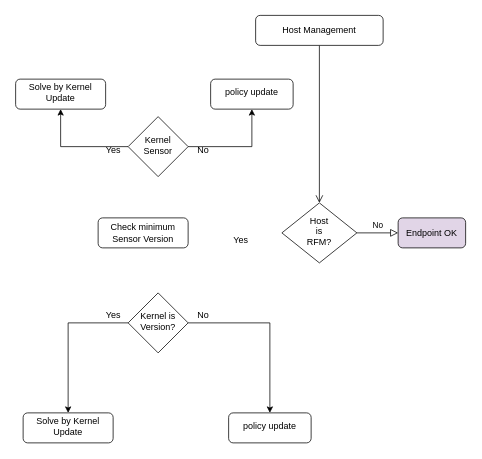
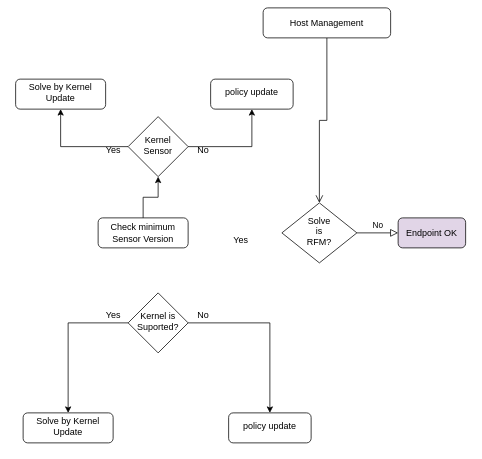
  <mxCell id="0" />
  <mxCell id="1" parent="0" />
  <mxCell id="2" value="" style="rounded=0;html=1;jettySize=auto;orthogonalLoop=1;fontSize=11;endArrow=open;endFill=0;endSize=8;strokeWidth=1;shadow=0;labelBackgroundColor=none;edgeStyle=orthogonalEdgeStyle;" parent="1" source="3" target="4" edge="1"><mxGeometry relative="1" as="geometry" /></mxCell>
- <mxCell id="3" value="Host Management" style="rounded=1;whiteSpace=wrap;html=1;fontSize=12;glass=0;strokeWidth=1;shadow=0;" parent="1" vertex="1"><mxGeometry x="340" y="20" width="170" height="40" as="geometry" /></mxCell>
- <mxCell id="4" value="&lt;div&gt;Host &lt;br&gt;&lt;/div&gt;&lt;div&gt;is &lt;br&gt;&lt;/div&gt;&lt;div&gt;RFM?&lt;/div&gt;" style="rhombus;whiteSpace=wrap;html=1;shadow=0;fontFamily=Helvetica;fontSize=12;align=center;strokeWidth=1;spacing=6;spacingTop=-4;" parent="1" vertex="1"><mxGeometry x="375" y="270" width="100" height="80" as="geometry" /></mxCell>
+ <mxCell id="3" value="Host Management" style="rounded=1;whiteSpace=wrap;html=1;fontSize=12;glass=0;strokeWidth=1;shadow=0;" parent="1" vertex="1"><mxGeometry x="350" y="10" width="170" height="40" as="geometry" /></mxCell>
+ <mxCell id="4" value="&lt;div&gt;Solve &lt;br&gt;&lt;/div&gt;&lt;div&gt;is &lt;br&gt;&lt;/div&gt;&lt;div&gt;RFM?&lt;/div&gt;" style="rhombus;whiteSpace=wrap;html=1;shadow=0;fontFamily=Helvetica;fontSize=12;align=center;strokeWidth=1;spacing=6;spacingTop=-4;" parent="1" vertex="1"><mxGeometry x="375" y="270" width="100" height="80" as="geometry" /></mxCell>
+ <mxCell id="5" value="" style="edgeStyle=orthogonalEdgeStyle;rounded=0;orthogonalLoop=1;jettySize=auto;html=1;" edge="1" parent="1" source="6" target="19"><mxGeometry relative="1" as="geometry" /></mxCell>
  <mxCell id="6" value="Check minimum Sensor Version" style="rounded=1;whiteSpace=wrap;html=1;fontSize=12;glass=0;strokeWidth=1;shadow=0;" parent="1" vertex="1"><mxGeometry x="130" y="290" width="120" height="40" as="geometry" /></mxCell>
  <mxCell id="7" value="Endpoint OK" style="rounded=1;whiteSpace=wrap;html=1;fontSize=12;glass=0;strokeWidth=1;shadow=0;fillColor=#e1d5e7;" parent="1" vertex="1"><mxGeometry x="530" y="290" width="90" height="40" as="geometry" /></mxCell>
  <mxCell id="8" value="No" style="edgeStyle=orthogonalEdgeStyle;rounded=0;html=1;jettySize=auto;orthogonalLoop=1;fontSize=11;endArrow=block;endFill=0;endSize=8;strokeWidth=1;shadow=0;labelBackgroundColor=none;exitX=1;exitY=0.5;exitDx=0;exitDy=0;" parent="1" source="4" target="7" edge="1"><mxGeometry y="10" relative="1" as="geometry"><mxPoint as="offset" /><mxPoint x="350" y="320" as="sourcePoint" /><mxPoint x="270" y="320" as="targetPoint" /></mxGeometry></mxCell>
  <mxCell id="9" value="" style="edgeStyle=orthogonalEdgeStyle;rounded=0;orthogonalLoop=1;jettySize=auto;html=1;" parent="1" source="11" target="12" edge="1"><mxGeometry relative="1" as="geometry" /></mxCell>
  <mxCell id="10" value="" style="edgeStyle=orthogonalEdgeStyle;rounded=0;orthogonalLoop=1;jettySize=auto;html=1;" parent="1" source="11" target="13" edge="1"><mxGeometry relative="1" as="geometry" /></mxCell>
- <mxCell id="11" value="Kernel is Version?" style="rhombus;whiteSpace=wrap;html=1;shadow=0;strokeWidth=1;spacing=6;spacingTop=-4;" parent="1" vertex="1"><mxGeometry x="170" y="390" width="80" height="80" as="geometry" /></mxCell>
+ <mxCell id="11" value="Kernel is Suported?" style="rhombus;whiteSpace=wrap;html=1;shadow=0;strokeWidth=1;spacing=6;spacingTop=-4;" parent="1" vertex="1"><mxGeometry x="170" y="390" width="80" height="80" as="geometry" /></mxCell>
  <mxCell id="12" value="policy update" style="rounded=1;whiteSpace=wrap;html=1;shadow=0;strokeWidth=1;spacing=6;spacingTop=-4;" parent="1" vertex="1"><mxGeometry x="304" y="550" width="110" height="40" as="geometry" /></mxCell>
  <mxCell id="13" value="Solve by Kernel Update" style="rounded=1;whiteSpace=wrap;html=1;shadow=0;strokeWidth=1;spacing=6;spacingTop=-4;" parent="1" vertex="1"><mxGeometry x="30" y="550" width="120" height="40" as="geometry" /></mxCell>
  <mxCell id="14" value="Yes" style="text;html=1;align=center;verticalAlign=middle;resizable=0;points=[];autosize=1;strokeColor=none;fillColor=none;" parent="1" vertex="1"><mxGeometry x="130" y="405" width="40" height="30" as="geometry" /></mxCell>
  <mxCell id="15" value="No" style="text;html=1;align=center;verticalAlign=middle;resizable=0;points=[];autosize=1;strokeColor=none;fillColor=none;" parent="1" vertex="1"><mxGeometry x="250" y="405" width="40" height="30" as="geometry" /></mxCell>
  <mxCell id="16" value="Yes" style="text;html=1;align=center;verticalAlign=middle;resizable=0;points=[];autosize=1;strokeColor=none;fillColor=none;" parent="1" vertex="1"><mxGeometry x="300" y="305" width="40" height="30" as="geometry" /></mxCell>
  <mxCell id="17" value="" style="edgeStyle=orthogonalEdgeStyle;rounded=0;orthogonalLoop=1;jettySize=auto;html=1;" edge="1" parent="1" source="19" target="20"><mxGeometry relative="1" as="geometry" /></mxCell>
  <mxCell id="18" value="" style="edgeStyle=orthogonalEdgeStyle;rounded=0;orthogonalLoop=1;jettySize=auto;html=1;" edge="1" parent="1" source="19" target="21"><mxGeometry relative="1" as="geometry" /></mxCell>
  <mxCell id="19" value="Kernel Sensor" style="rhombus;whiteSpace=wrap;html=1;shadow=0;strokeWidth=1;spacing=6;spacingTop=-4;" vertex="1" parent="1"><mxGeometry x="170" y="155" width="80" height="80" as="geometry" /></mxCell>
  <mxCell id="20" value="policy update" style="rounded=1;whiteSpace=wrap;html=1;shadow=0;strokeWidth=1;spacing=6;spacingTop=-4;" vertex="1" parent="1"><mxGeometry x="280" y="105" width="110" height="40" as="geometry" /></mxCell>
  <mxCell id="21" value="Solve by Kernel Update" style="rounded=1;whiteSpace=wrap;html=1;shadow=0;strokeWidth=1;spacing=6;spacingTop=-4;" vertex="1" parent="1"><mxGeometry x="20" y="105" width="120" height="40" as="geometry" /></mxCell>
  <mxCell id="22" value="Yes" style="text;html=1;align=center;verticalAlign=middle;resizable=0;points=[];autosize=1;strokeColor=none;fillColor=none;" vertex="1" parent="1"><mxGeometry x="130" y="185" width="40" height="30" as="geometry" /></mxCell>
  <mxCell id="23" value="No" style="text;html=1;align=center;verticalAlign=middle;resizable=0;points=[];autosize=1;strokeColor=none;fillColor=none;" vertex="1" parent="1"><mxGeometry x="250" y="185" width="40" height="30" as="geometry" /></mxCell>
